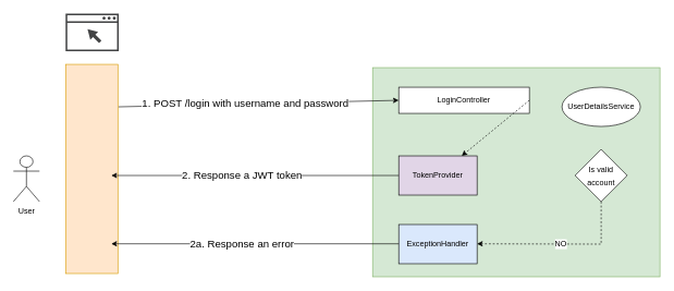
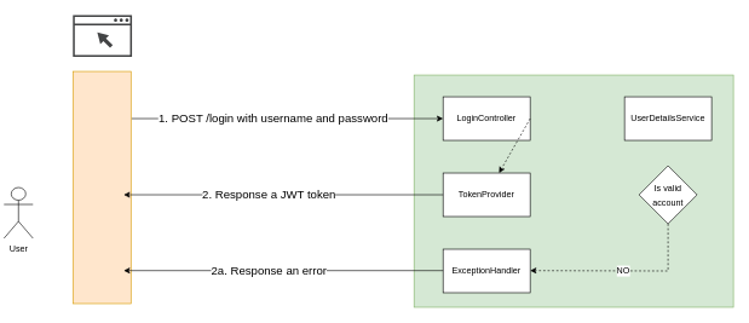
  <mxCell id="0" />
  <mxCell id="1" parent="0" />
  <mxCell id="2" value="" style="fillColor=#d5e8d4;strokeColor=#82b366;shadow=0;fontSize=14;align=left;spacing=10;9E9E9E;verticalAlign=top;spacingTop=-4;fontStyle=0;spacingLeft=40;html=1;" vertex="1" parent="1"><mxGeometry x="570" y="102.88" width="440" height="320" as="geometry" /></mxCell>
- <mxCell id="3" value="User" style="shape=umlActor;verticalLabelPosition=bottom;verticalAlign=top;html=1;outlineConnect=0;" vertex="1" parent="1"><mxGeometry x="20" y="237.88" width="40" height="70" as="geometry" /></mxCell>
+ <mxCell id="3" value="User" style="shape=umlActor;verticalLabelPosition=bottom;verticalAlign=top;html=1;outlineConnect=0;" vertex="1" parent="1"><mxGeometry x="5" y="257.88" width="40" height="70" as="geometry" /></mxCell>
  <mxCell id="4" value="" style="fillColor=#ffe6cc;strokeColor=#d79b00;shadow=0;fontSize=14;align=left;spacing=10;9E9E9E;verticalAlign=top;spacingTop=-4;fontStyle=0;spacingLeft=40;html=1;" vertex="1" parent="1"><mxGeometry x="100" y="97.88" width="80" height="320" as="geometry" /></mxCell>
  <mxCell id="5" value="" style="sketch=0;pointerEvents=1;shadow=0;dashed=0;html=1;strokeColor=none;fillColor=#434445;aspect=fixed;labelPosition=center;verticalLabelPosition=bottom;verticalAlign=top;align=center;outlineConnect=0;shape=mxgraph.vvd.web_browser;fontSize=18;" vertex="1" parent="1"><mxGeometry x="100" y="20.13" width="81.34" height="57.75" as="geometry" /></mxCell>
  <mxCell id="6" value="" style="endArrow=classic;html=1;rounded=0;fontSize=18;entryX=0;entryY=0.5;entryDx=0;entryDy=0;" edge="1" parent="1" target="8"><mxGeometry relative="1" as="geometry"><mxPoint x="181" y="162.88" as="sourcePoint" /><mxPoint x="531.34" y="156.288" as="targetPoint" /><Array as="points" /></mxGeometry></mxCell>
  <mxCell id="7" value="1. POST /login with username and password" style="edgeLabel;resizable=0;html=1;align=center;verticalAlign=middle;fontSize=16;gradientColor=none;" connectable="0" vertex="1" parent="6"><mxGeometry relative="1" as="geometry"><mxPoint x="-21" as="offset" /></mxGeometry></mxCell>
- <mxCell id="8" value="LoginController" style="rounded=0;whiteSpace=wrap;html=1;" vertex="1" parent="1"><mxGeometry x="610" y="132.88" width="200" height="40" as="geometry" /></mxCell>
- <mxCell id="9" value="UserDetailsService" style="ellipse;whiteSpace=wrap;html=1;" vertex="1" parent="1"><mxGeometry x="860" y="132.88" width="120" height="60" as="geometry" /></mxCell>
+ <mxCell id="8" value="LoginController" style="rounded=0;whiteSpace=wrap;html=1;" vertex="1" parent="1"><mxGeometry x="610" y="132.88" width="120" height="60" as="geometry" /></mxCell>
+ <mxCell id="9" value="UserDetailsService" style="rounded=0;whiteSpace=wrap;html=1;" vertex="1" parent="1"><mxGeometry x="860" y="132.88" width="120" height="60" as="geometry" /></mxCell>
  <mxCell id="10" value="" style="endArrow=classic;html=1;rounded=0;fontSize=16;dashed=1;exitX=1;exitY=0.5;exitDx=0;exitDy=0;" edge="1" parent="1" source="8" target="12"><mxGeometry relative="1" as="geometry"><mxPoint x="740" y="162.38" as="sourcePoint" /><mxPoint x="850" y="162.88" as="targetPoint" /></mxGeometry></mxCell>
  <mxCell id="11" value="&lt;font style=&quot;font-size: 12px&quot;&gt;Is valid account&lt;/font&gt;" style="rhombus;whiteSpace=wrap;html=1;fontSize=16;" vertex="1" parent="1"><mxGeometry x="880" y="227.88" width="80" height="80" as="geometry" /></mxCell>
- <mxCell id="12" value="TokenProvider" style="rounded=0;whiteSpace=wrap;html=1;fillColor=#e1d5e7;" vertex="1" parent="1"><mxGeometry x="610" y="237.88" width="120" height="60" as="geometry" /></mxCell>
- <mxCell id="13" value="ExceptionHandler" style="rounded=0;whiteSpace=wrap;html=1;fillColor=#dae8fc;" vertex="1" parent="1"><mxGeometry x="610" y="342.88" width="120" height="60" as="geometry" /></mxCell>
+ <mxCell id="12" value="TokenProvider" style="rounded=0;whiteSpace=wrap;html=1;" vertex="1" parent="1"><mxGeometry x="610" y="237.88" width="120" height="60" as="geometry" /></mxCell>
+ <mxCell id="13" value="ExceptionHandler" style="rounded=0;whiteSpace=wrap;html=1;" vertex="1" parent="1"><mxGeometry x="610" y="342.88" width="120" height="60" as="geometry" /></mxCell>
  <mxCell id="14" value="" style="endArrow=classic;html=1;rounded=0;dashed=1;fontSize=12;exitX=0.5;exitY=1;exitDx=0;exitDy=0;" edge="1" parent="1" source="11"><mxGeometry relative="1" as="geometry"><mxPoint x="880" y="372.38" as="sourcePoint" /><mxPoint x="730" y="372.38" as="targetPoint" /><Array as="points"><mxPoint x="920" y="372.88" /></Array></mxGeometry></mxCell>
  <mxCell id="15" value="NO" style="edgeLabel;resizable=0;html=1;align=center;verticalAlign=middle;fontSize=12;" connectable="0" vertex="1" parent="14"><mxGeometry relative="1" as="geometry" /></mxCell>
  <mxCell id="16" value="" style="endArrow=classic;html=1;rounded=0;fontSize=18;" edge="1" parent="1" source="12"><mxGeometry relative="1" as="geometry"><mxPoint x="160" y="262.38" as="sourcePoint" /><mxPoint x="170" y="267.88" as="targetPoint" /><Array as="points" /></mxGeometry></mxCell>
  <mxCell id="17" value="2. Response a JWT token" style="edgeLabel;resizable=0;html=1;align=center;verticalAlign=middle;fontSize=16;gradientColor=none;" connectable="0" vertex="1" parent="16"><mxGeometry relative="1" as="geometry"><mxPoint x="-21" as="offset" /></mxGeometry></mxCell>
  <mxCell id="18" value="" style="endArrow=classic;html=1;rounded=0;fontSize=18;" edge="1" parent="1"><mxGeometry relative="1" as="geometry"><mxPoint x="610" y="372.38" as="sourcePoint" /><mxPoint x="170" y="372.38" as="targetPoint" /><Array as="points" /></mxGeometry></mxCell>
  <mxCell id="19" value="2a. Response an error" style="edgeLabel;resizable=0;html=1;align=center;verticalAlign=middle;fontSize=16;gradientColor=none;" connectable="0" vertex="1" parent="18"><mxGeometry relative="1" as="geometry"><mxPoint x="-21" as="offset" /></mxGeometry></mxCell>
